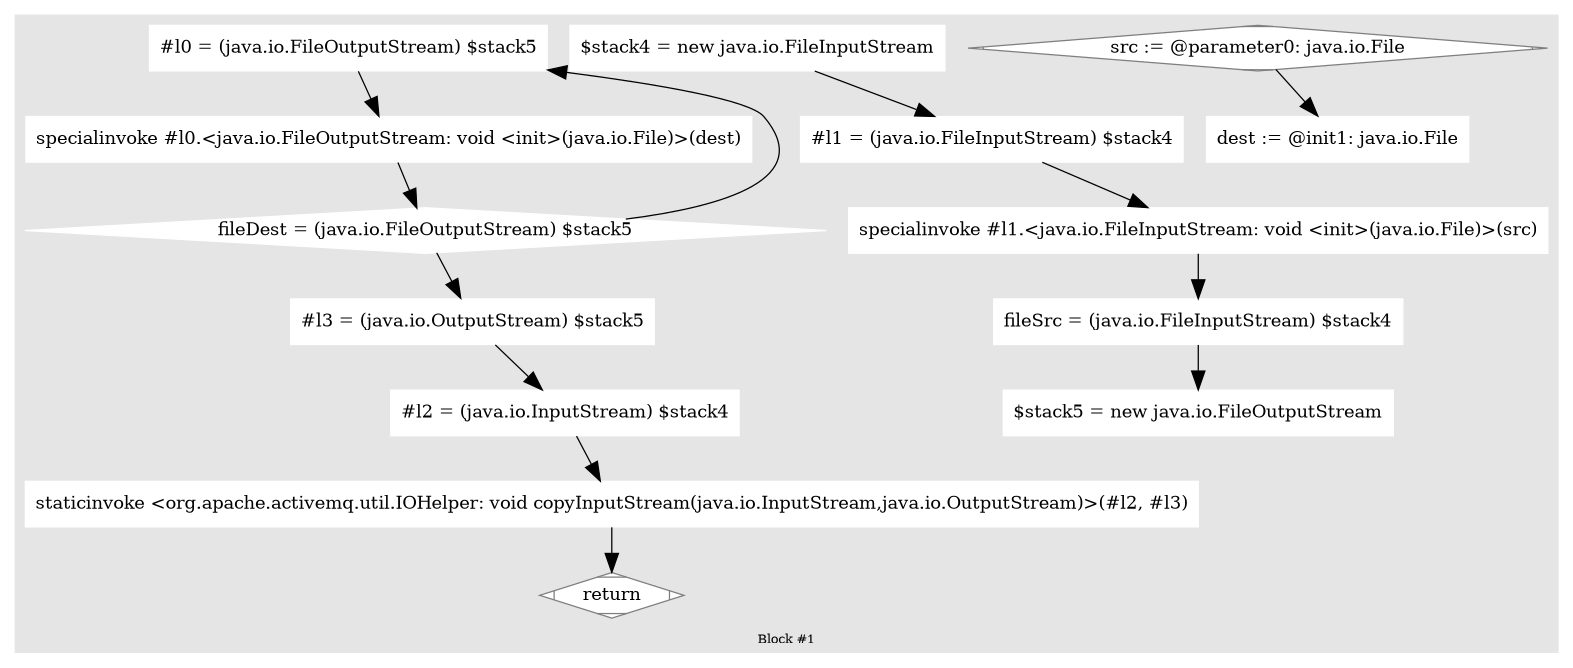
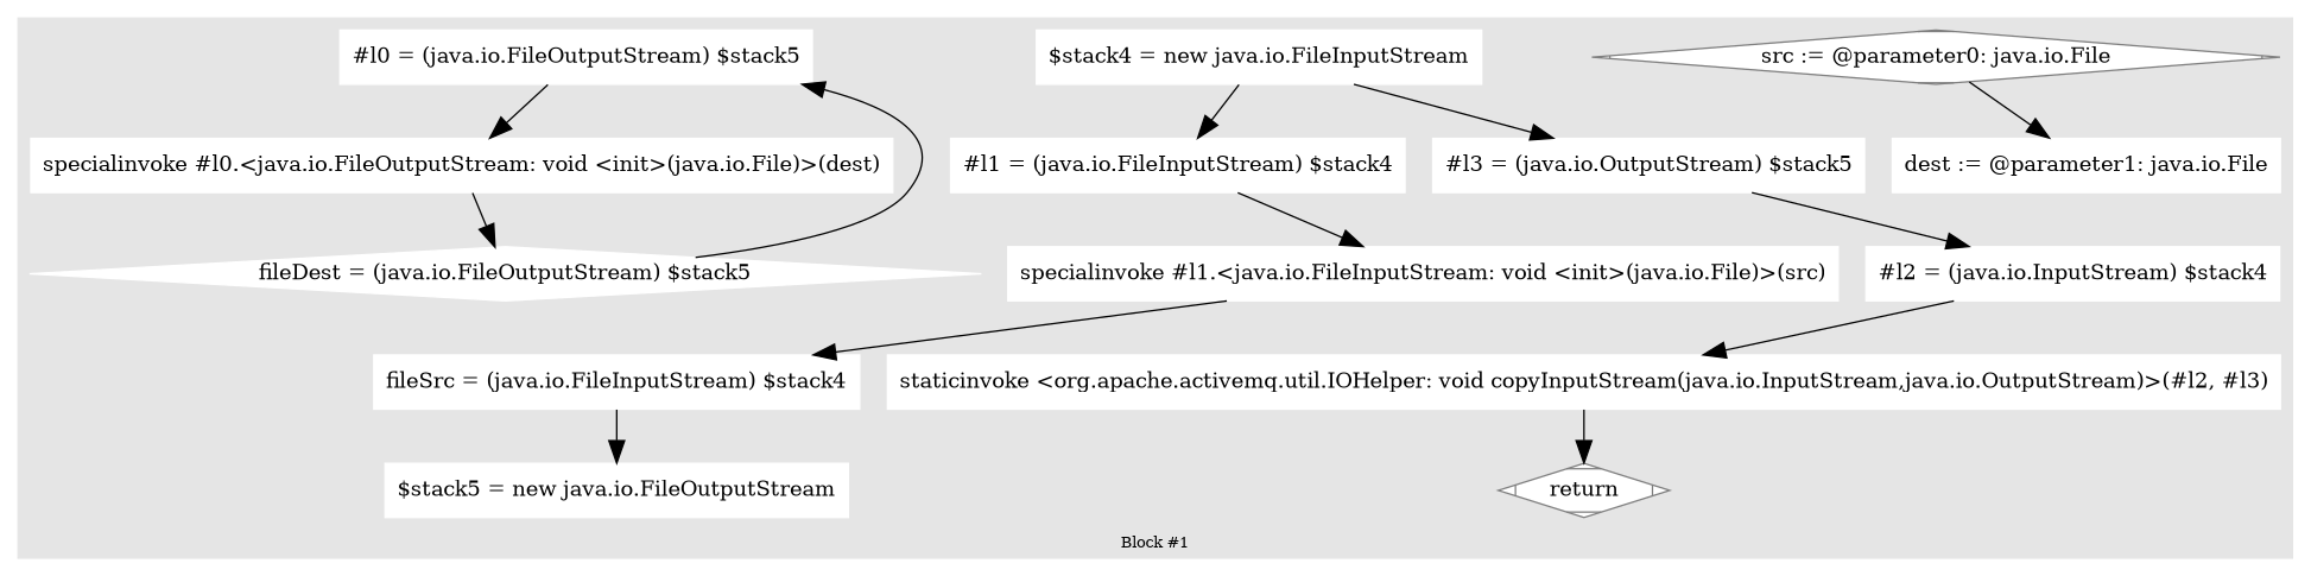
  digraph {
    color=gray90
    compound=true
    fontsize=10
    labelloc=b
    style=filled
    node [color=white shape=box style=filled]
    edge [arrowsize=1.5 fontcolor=grey40 fontsize=10]
    n1 [color=grey50 fillcolor=white label="src := @parameter0: java.io.File" shape=Mdiamond]
-   n2 [label="dest := @init1: java.io.File"]
+   n2 [label="dest := @parameter1: java.io.File"]
    n3 [label="$stack4 = new java.io.FileInputStream"]
    n4 [label="#l1 = (java.io.FileInputStream) $stack4"]
    n5 [label="specialinvoke #l1.&lt;java.io.FileInputStream: void &lt;init&gt;(java.io.File)&gt;(src)"]
    n6 [label="fileSrc = (java.io.FileInputStream) $stack4"]
    n7 [label="$stack5 = new java.io.FileOutputStream"]
    n8 [label="#l0 = (java.io.FileOutputStream) $stack5"]
    n9 [label="specialinvoke #l0.&lt;java.io.FileOutputStream: void &lt;init&gt;(java.io.File)&gt;(dest)"]
    n10 [label="fileDest = (java.io.FileOutputStream) $stack5" shape=Mdiamond]
    n11 [label="#l3 = (java.io.OutputStream) $stack5"]
    n12 [label="#l2 = (java.io.InputStream) $stack4"]
    n13 [label="staticinvoke &lt;org.apache.activemq.util.IOHelper: void copyInputStream(java.io.InputStream,java.io.OutputStream)&gt;(#l2, #l3)"]
    n14 [color=grey50 fillcolor=white label=return shape=Mdiamond]
    subgraph cluster_1 {
      label="Block #1"
      n1
      n2
      n3
      n4
      n5
      n6
      n7
      n8
      n9
      n10
      n11
      n12
      n13
      n14
    }
    n1 -> n2
    n3 -> n4
    n4 -> n5
    n5 -> n6
    n6 -> n7
    n8 -> n9
    n9 -> n10
    n10 -> n8
-   n10 -> n11
+   n3 -> n11
    n11 -> n12
    n12 -> n13
    n13 -> n14
  }
